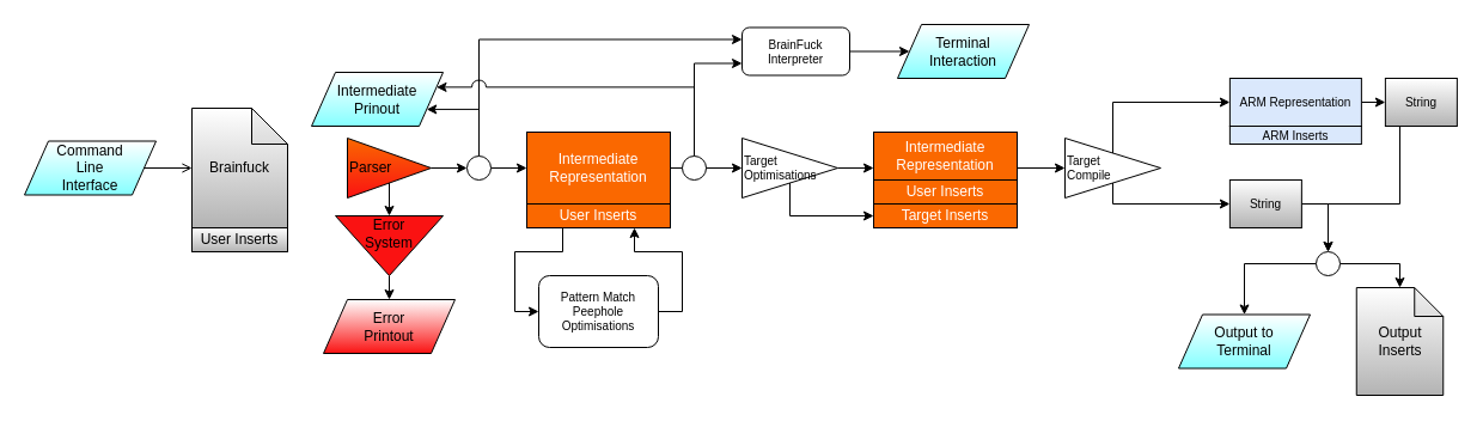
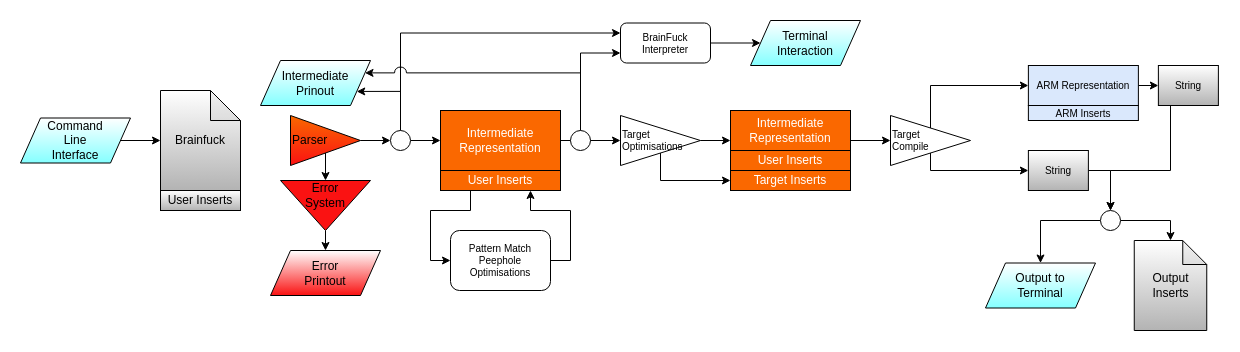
  <mxCell id="0" />
  <mxCell id="1" parent="0" />
  <mxCell id="2" value="Brainfuck" style="shape=note;whiteSpace=wrap;html=1;backgroundOutline=1;darkOpacity=0.05;gradientColor=#B3B3B3;fillColor=#FFFFFF;" vertex="1" parent="1"><mxGeometry x="160" y="90" width="80" height="100" as="geometry" /></mxCell>
  <mxCell id="3" style="edgeStyle=orthogonalEdgeStyle;rounded=0;orthogonalLoop=1;jettySize=auto;html=1;exitX=1;exitY=0.5;exitDx=0;exitDy=0;entryX=0;entryY=0.5;entryDx=0;entryDy=0;fontSize=10;" edge="1" parent="1" source="4" target="23"><mxGeometry relative="1" as="geometry" /></mxCell>
  <mxCell id="4" value="Intermediate&lt;br&gt;Representation" style="rounded=0;whiteSpace=wrap;html=1;fillColor=#fa6800;fontColor=#ffffff;" vertex="1" parent="1"><mxGeometry x="440" y="110" width="120" height="60" as="geometry" /></mxCell>
  <mxCell id="5" style="edgeStyle=orthogonalEdgeStyle;rounded=0;orthogonalLoop=1;jettySize=auto;html=1;exitX=1;exitY=0.5;exitDx=0;exitDy=0;entryX=0;entryY=0.5;entryDx=0;entryDy=0;" edge="1" parent="1" source="31" target="4"><mxGeometry relative="1" as="geometry" /></mxCell>
  <mxCell id="6" style="edgeStyle=orthogonalEdgeStyle;rounded=0;orthogonalLoop=1;jettySize=auto;html=1;exitX=0.5;exitY=1;exitDx=0;exitDy=0;entryX=0.5;entryY=0;entryDx=0;entryDy=0;" edge="1" parent="1" source="7" target="13"><mxGeometry relative="1" as="geometry" /></mxCell>
  <mxCell id="7" value="Parser" style="triangle;whiteSpace=wrap;html=1;align=left;gradientColor=#FA1212;fillColor=#FA6800;" vertex="1" parent="1"><mxGeometry x="290" y="115" width="70" height="50" as="geometry" /></mxCell>
- <mxCell id="8" style="edgeStyle=orthogonalEdgeStyle;rounded=0;orthogonalLoop=1;jettySize=auto;html=1;exitX=1;exitY=0.5;exitDx=0;exitDy=0;entryX=0;entryY=0.5;entryDx=0;entryDy=0;entryPerimeter=0;endArrow=open;" edge="1" parent="1" source="9" target="2"><mxGeometry relative="1" as="geometry" /></mxCell>
+ <mxCell id="8" style="edgeStyle=orthogonalEdgeStyle;rounded=0;orthogonalLoop=1;jettySize=auto;html=1;exitX=1;exitY=0.5;exitDx=0;exitDy=0;entryX=0;entryY=0.5;entryDx=0;entryDy=0;entryPerimeter=0;" edge="1" parent="1" source="9" target="2"><mxGeometry relative="1" as="geometry" /></mxCell>
  <mxCell id="9" value="Command&lt;br&gt;Line&lt;br&gt;Interface" style="shape=parallelogram;perimeter=parallelogramPerimeter;whiteSpace=wrap;html=1;fixedSize=1;align=center;gradientColor=#85FFFF;" vertex="1" parent="1"><mxGeometry x="20" y="117.5" width="110" height="45" as="geometry" /></mxCell>
  <mxCell id="10" value="Error&lt;br&gt;Printout" style="shape=parallelogram;perimeter=parallelogramPerimeter;whiteSpace=wrap;html=1;fixedSize=1;align=center;gradientColor=#FA1212;" vertex="1" parent="1"><mxGeometry x="270" y="250" width="110" height="45" as="geometry" /></mxCell>
  <mxCell id="11" style="edgeStyle=orthogonalEdgeStyle;rounded=0;orthogonalLoop=1;jettySize=auto;html=1;exitX=0;exitY=0;exitDx=45;exitDy=0;exitPerimeter=0;entryX=0.5;entryY=0;entryDx=0;entryDy=0;" edge="1" parent="1" source="12" target="10"><mxGeometry relative="1" as="geometry" /></mxCell>
  <mxCell id="12" value="" style="verticalLabelPosition=bottom;verticalAlign=top;html=1;shape=mxgraph.basic.acute_triangle;dx=0.5;align=center;rotation=-180;fillColor=#FA1212;" vertex="1" parent="1"><mxGeometry x="280" y="180" width="90" height="50" as="geometry" /></mxCell>
  <mxCell id="13" value="Error&lt;br&gt;System" style="text;html=1;strokeColor=none;fillColor=none;align=center;verticalAlign=middle;whiteSpace=wrap;rounded=0;" vertex="1" parent="1"><mxGeometry x="305" y="180" width="40" height="30" as="geometry" /></mxCell>
  <mxCell id="14" style="edgeStyle=orthogonalEdgeStyle;rounded=0;orthogonalLoop=1;jettySize=auto;html=1;exitX=0.25;exitY=1;exitDx=0;exitDy=0;entryX=0;entryY=0.5;entryDx=0;entryDy=0;fontSize=10;" edge="1" parent="1" source="15" target="25"><mxGeometry relative="1" as="geometry" /></mxCell>
  <mxCell id="15" value="User Inserts" style="rounded=0;whiteSpace=wrap;html=1;fillColor=#fa6800;fontColor=#ffffff;" vertex="1" parent="1"><mxGeometry x="440" y="170" width="120" height="20" as="geometry" /></mxCell>
  <mxCell id="16" value="User Inserts" style="rounded=0;whiteSpace=wrap;html=1;gradientColor=#B3B3B3;fillColor=#FFFFFF;" vertex="1" parent="1"><mxGeometry x="160" y="190" width="80" height="20" as="geometry" /></mxCell>
  <mxCell id="17" style="edgeStyle=orthogonalEdgeStyle;rounded=0;orthogonalLoop=1;jettySize=auto;html=1;exitX=1;exitY=0.75;exitDx=0;exitDy=0;entryX=0;entryY=0.5;entryDx=0;entryDy=0;fontSize=10;" edge="1" parent="1" source="18" target="26"><mxGeometry relative="1" as="geometry" /></mxCell>
  <mxCell id="18" value="Intermediate&lt;br&gt;Representation" style="rounded=0;whiteSpace=wrap;html=1;fillColor=#fa6800;fontColor=#ffffff;" vertex="1" parent="1"><mxGeometry x="730" y="110" width="120" height="40" as="geometry" /></mxCell>
  <mxCell id="19" value="User Inserts" style="rounded=0;whiteSpace=wrap;html=1;fillColor=#fa6800;fontColor=#ffffff;" vertex="1" parent="1"><mxGeometry x="730" y="150" width="120" height="20" as="geometry" /></mxCell>
  <mxCell id="20" value="Target Inserts" style="rounded=0;whiteSpace=wrap;html=1;fillColor=#fa6800;fontColor=#ffffff;" vertex="1" parent="1"><mxGeometry x="730" y="170" width="120" height="20" as="geometry" /></mxCell>
  <mxCell id="21" style="edgeStyle=orthogonalEdgeStyle;rounded=0;orthogonalLoop=1;jettySize=auto;html=1;exitX=1;exitY=0.5;exitDx=0;exitDy=0;entryX=0;entryY=0.75;entryDx=0;entryDy=0;fontSize=10;" edge="1" parent="1" source="23" target="18"><mxGeometry relative="1" as="geometry" /></mxCell>
  <mxCell id="22" style="edgeStyle=orthogonalEdgeStyle;rounded=0;orthogonalLoop=1;jettySize=auto;html=1;exitX=0.5;exitY=1;exitDx=0;exitDy=0;entryX=0;entryY=0.5;entryDx=0;entryDy=0;fontSize=10;" edge="1" parent="1" source="23" target="20"><mxGeometry relative="1" as="geometry"><Array as="points"><mxPoint x="660" y="180" /></Array></mxGeometry></mxCell>
  <mxCell id="23" value="Target&lt;br style=&quot;font-size: 10px&quot;&gt;Optimisations" style="triangle;whiteSpace=wrap;html=1;align=left;fontSize=10;" vertex="1" parent="1"><mxGeometry x="620" y="115" width="80" height="50" as="geometry" /></mxCell>
  <mxCell id="24" style="edgeStyle=orthogonalEdgeStyle;rounded=0;orthogonalLoop=1;jettySize=auto;html=1;exitX=1;exitY=0.5;exitDx=0;exitDy=0;entryX=0.75;entryY=1;entryDx=0;entryDy=0;fontSize=10;" edge="1" parent="1" source="25" target="15"><mxGeometry relative="1" as="geometry" /></mxCell>
  <mxCell id="25" value="Pattern Match Peephole Optimisations" style="rounded=1;whiteSpace=wrap;html=1;fontSize=10;align=center;" vertex="1" parent="1"><mxGeometry x="450" y="230" width="100" height="60" as="geometry" /></mxCell>
  <mxCell id="26" value="Target&lt;br&gt;Compile" style="triangle;whiteSpace=wrap;html=1;align=left;fontSize=10;" vertex="1" parent="1"><mxGeometry x="890" y="115" width="80" height="50" as="geometry" /></mxCell>
  <mxCell id="27" value="Output Inserts" style="shape=note;whiteSpace=wrap;html=1;backgroundOutline=1;darkOpacity=0.05;size=24;gradientColor=#B3B3B3;" vertex="1" parent="1"><mxGeometry x="1133.75" y="240" width="72.5" height="90" as="geometry" /></mxCell>
  <mxCell id="28" value="Output to &lt;br&gt;Terminal" style="shape=parallelogram;perimeter=parallelogramPerimeter;whiteSpace=wrap;html=1;fixedSize=1;align=center;gradientColor=#85FFFF;" vertex="1" parent="1"><mxGeometry x="985" y="262.5" width="110" height="45" as="geometry" /></mxCell>
  <mxCell id="29" style="edgeStyle=orthogonalEdgeStyle;rounded=0;orthogonalLoop=1;jettySize=auto;html=1;exitX=0.5;exitY=0;exitDx=0;exitDy=0;entryX=0;entryY=0.25;entryDx=0;entryDy=0;fontSize=10;" edge="1" parent="1" source="31" target="37"><mxGeometry relative="1" as="geometry" /></mxCell>
  <mxCell id="30" style="edgeStyle=orthogonalEdgeStyle;rounded=0;orthogonalLoop=1;jettySize=auto;html=1;exitX=0.5;exitY=0;exitDx=0;exitDy=0;entryX=1;entryY=0.75;entryDx=0;entryDy=0;fontSize=10;" edge="1" parent="1" source="31" target="39"><mxGeometry relative="1" as="geometry"><Array as="points"><mxPoint x="400" y="91" /></Array></mxGeometry></mxCell>
  <mxCell id="31" value="" style="ellipse;whiteSpace=wrap;html=1;aspect=fixed;fontSize=10;align=center;" vertex="1" parent="1"><mxGeometry x="390" y="130" width="20" height="20" as="geometry" /></mxCell>
  <mxCell id="32" style="edgeStyle=orthogonalEdgeStyle;rounded=0;orthogonalLoop=1;jettySize=auto;html=1;exitX=1;exitY=0.5;exitDx=0;exitDy=0;entryX=0;entryY=0.5;entryDx=0;entryDy=0;" edge="1" parent="1" source="7" target="31"><mxGeometry relative="1" as="geometry"><mxPoint x="360" y="140" as="sourcePoint" /><mxPoint x="440" y="140" as="targetPoint" /></mxGeometry></mxCell>
  <mxCell id="33" style="edgeStyle=orthogonalEdgeStyle;rounded=0;orthogonalLoop=1;jettySize=auto;html=1;exitX=0.5;exitY=0;exitDx=0;exitDy=0;entryX=0;entryY=0.75;entryDx=0;entryDy=0;fontSize=10;" edge="1" parent="1" source="35" target="37"><mxGeometry relative="1" as="geometry" /></mxCell>
  <mxCell id="34" style="edgeStyle=orthogonalEdgeStyle;rounded=0;orthogonalLoop=1;jettySize=auto;html=1;exitX=0.5;exitY=0;exitDx=0;exitDy=0;entryX=1;entryY=0.25;entryDx=0;entryDy=0;fontSize=10;jumpStyle=arc;jumpSize=12;" edge="1" parent="1" source="35" target="39"><mxGeometry relative="1" as="geometry"><Array as="points"><mxPoint x="580" y="72" /><mxPoint x="365" y="72" /></Array></mxGeometry></mxCell>
  <mxCell id="35" value="" style="ellipse;whiteSpace=wrap;html=1;aspect=fixed;fontSize=10;align=center;" vertex="1" parent="1"><mxGeometry x="570" y="130" width="20" height="20" as="geometry" /></mxCell>
  <mxCell id="36" style="edgeStyle=orthogonalEdgeStyle;rounded=0;orthogonalLoop=1;jettySize=auto;html=1;exitX=1;exitY=0.5;exitDx=0;exitDy=0;entryX=0;entryY=0.5;entryDx=0;entryDy=0;fontSize=10;" edge="1" parent="1" source="37" target="38"><mxGeometry relative="1" as="geometry" /></mxCell>
  <mxCell id="37" value="BrainFuck&lt;br&gt;Interpreter" style="rounded=1;whiteSpace=wrap;html=1;fontSize=10;align=center;" vertex="1" parent="1"><mxGeometry x="620" y="22.5" width="90" height="40" as="geometry" /></mxCell>
  <mxCell id="38" value="Terminal&lt;br&gt;Interaction" style="shape=parallelogram;perimeter=parallelogramPerimeter;whiteSpace=wrap;html=1;fixedSize=1;align=center;gradientColor=#85FFFF;" vertex="1" parent="1"><mxGeometry x="750" y="20" width="110" height="45" as="geometry" /></mxCell>
  <mxCell id="39" value="Intermediate&lt;br&gt;Prinout" style="shape=parallelogram;perimeter=parallelogramPerimeter;whiteSpace=wrap;html=1;fixedSize=1;align=center;gradientColor=#85FFFF;" vertex="1" parent="1"><mxGeometry x="260" y="60" width="110" height="45" as="geometry" /></mxCell>
  <mxCell id="40" style="edgeStyle=orthogonalEdgeStyle;rounded=0;jumpStyle=arc;jumpSize=12;orthogonalLoop=1;jettySize=auto;html=1;exitX=1;exitY=0.5;exitDx=0;exitDy=0;entryX=0;entryY=0.5;entryDx=0;entryDy=0;endSize=6;strokeWidth=1;fontSize=10;fontColor=#000000;" edge="1" parent="1" source="41" target="46"><mxGeometry relative="1" as="geometry" /></mxCell>
  <mxCell id="41" value="ARM Representation" style="rounded=0;whiteSpace=wrap;html=1;fontSize=10;align=center;fillColor=#dae8fc;" vertex="1" parent="1"><mxGeometry x="1027.88" y="65" width="110" height="40" as="geometry" /></mxCell>
  <mxCell id="42" style="edgeStyle=orthogonalEdgeStyle;rounded=0;orthogonalLoop=1;jettySize=auto;html=1;exitX=0.5;exitY=0;exitDx=0;exitDy=0;entryX=0;entryY=0.5;entryDx=0;entryDy=0;fontSize=10;" edge="1" parent="1" source="26" target="41"><mxGeometry relative="1" as="geometry"><mxPoint x="1007.88" y="130" as="sourcePoint" /><mxPoint x="917.88" y="150" as="targetPoint" /><Array as="points"><mxPoint x="930" y="85" /></Array></mxGeometry></mxCell>
  <mxCell id="43" style="edgeStyle=orthogonalEdgeStyle;rounded=0;jumpStyle=arc;jumpSize=12;orthogonalLoop=1;jettySize=auto;html=1;exitX=1;exitY=0.5;exitDx=0;exitDy=0;entryX=0.5;entryY=0;entryDx=0;entryDy=0;endSize=6;strokeWidth=1;fontSize=10;fontColor=#000000;" edge="1" parent="1" source="44" target="50"><mxGeometry relative="1" as="geometry" /></mxCell>
  <mxCell id="44" value="String" style="rounded=0;whiteSpace=wrap;html=1;strokeColor=#000000;fontSize=10;fontColor=#000000;align=center;gradientColor=#B3B3B3;" vertex="1" parent="1"><mxGeometry x="1027.88" y="150" width="60" height="40" as="geometry" /></mxCell>
  <mxCell id="45" style="edgeStyle=orthogonalEdgeStyle;rounded=0;jumpStyle=arc;jumpSize=12;orthogonalLoop=1;jettySize=auto;html=1;exitX=0.5;exitY=1;exitDx=0;exitDy=0;entryX=0.5;entryY=0;entryDx=0;entryDy=0;endSize=6;strokeWidth=1;fontSize=10;fontColor=#000000;" edge="1" parent="1" source="46" target="50"><mxGeometry relative="1" as="geometry"><Array as="points"><mxPoint x="1170" y="170" /><mxPoint x="1110" y="170" /></Array></mxGeometry></mxCell>
  <mxCell id="46" value="String" style="rounded=0;whiteSpace=wrap;html=1;strokeColor=#000000;fontSize=10;fontColor=#000000;align=center;gradientColor=#B3B3B3;" vertex="1" parent="1"><mxGeometry x="1157.88" y="65" width="60" height="40" as="geometry" /></mxCell>
  <mxCell id="47" style="edgeStyle=orthogonalEdgeStyle;rounded=0;orthogonalLoop=1;jettySize=auto;html=1;exitX=0.5;exitY=1;exitDx=0;exitDy=0;entryX=0;entryY=0.5;entryDx=0;entryDy=0;fontSize=10;" edge="1" parent="1" source="26" target="44"><mxGeometry relative="1" as="geometry"><mxPoint x="985" y="139.7" as="sourcePoint" /><mxPoint x="1037.88" y="95" as="targetPoint" /><Array as="points"><mxPoint x="930" y="170" /></Array></mxGeometry></mxCell>
  <mxCell id="48" style="edgeStyle=orthogonalEdgeStyle;rounded=0;jumpStyle=arc;jumpSize=12;orthogonalLoop=1;jettySize=auto;html=1;exitX=0;exitY=0.5;exitDx=0;exitDy=0;entryX=0.5;entryY=0;entryDx=0;entryDy=0;endSize=6;strokeWidth=1;fontSize=10;fontColor=#000000;" edge="1" parent="1" source="50" target="28"><mxGeometry relative="1" as="geometry" /></mxCell>
  <mxCell id="49" style="edgeStyle=orthogonalEdgeStyle;rounded=0;jumpStyle=arc;jumpSize=12;orthogonalLoop=1;jettySize=auto;html=1;exitX=1;exitY=0.5;exitDx=0;exitDy=0;entryX=0.5;entryY=0;entryDx=0;entryDy=0;entryPerimeter=0;endSize=6;strokeWidth=1;fontSize=10;fontColor=#000000;" edge="1" parent="1" source="50" target="27"><mxGeometry relative="1" as="geometry" /></mxCell>
  <mxCell id="50" value="" style="ellipse;whiteSpace=wrap;html=1;aspect=fixed;fontSize=10;align=center;" vertex="1" parent="1"><mxGeometry x="1100" y="210" width="20" height="20" as="geometry" /></mxCell>
  <mxCell id="51" value="ARM Inserts" style="rounded=0;whiteSpace=wrap;html=1;fontSize=10;align=center;fillColor=#dae8fc;" vertex="1" parent="1"><mxGeometry x="1027.88" y="105" width="110" height="15" as="geometry" /></mxCell>
